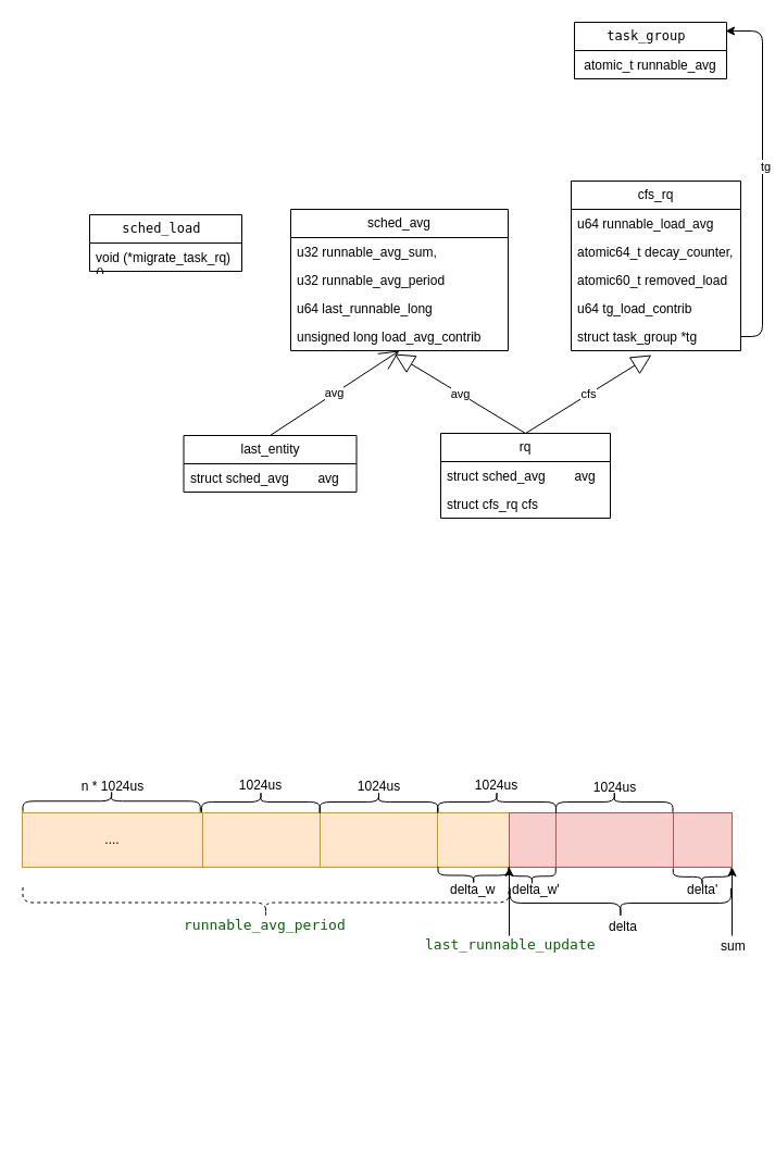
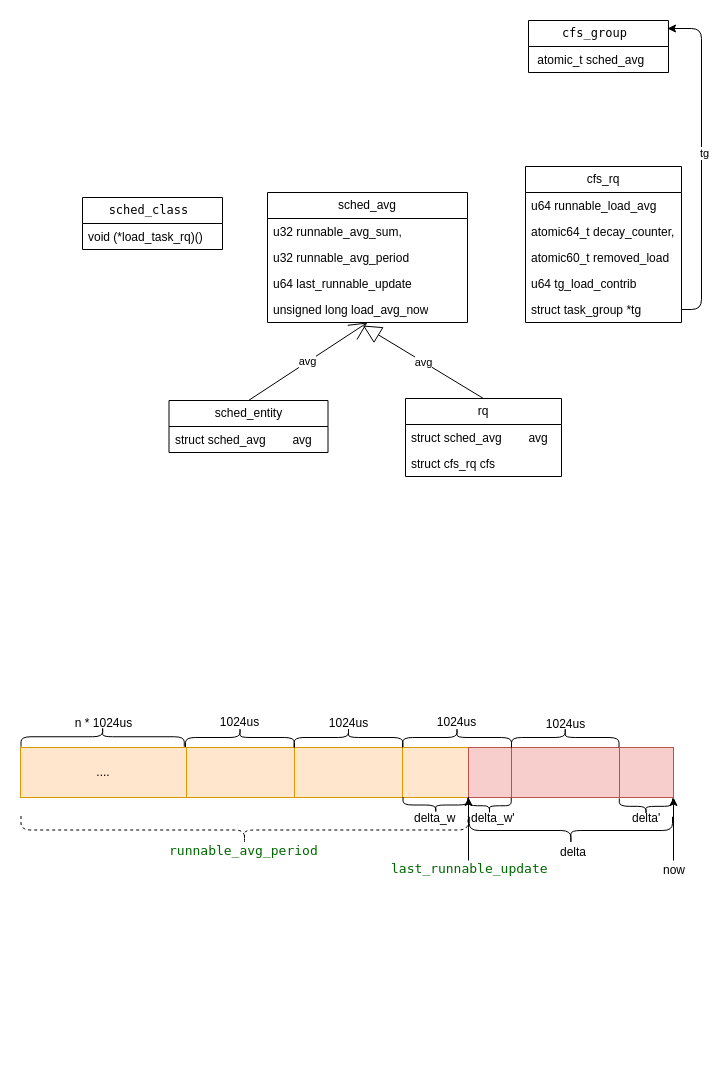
  <mxCell id="0" />
  <mxCell id="1" parent="0" />
  <mxCell id="2" value="sched_avg" style="swimlane;fontStyle=0;childLayout=stackLayout;horizontal=1;startSize=26;fillColor=none;horizontalStack=0;resizeParent=1;resizeParentMax=0;resizeLast=0;collapsible=1;marginBottom=0;whiteSpace=wrap;html=1;" parent="1" vertex="1"><mxGeometry x="267" y="192" width="200" height="130" as="geometry" /></mxCell>
  <mxCell id="3" value="u32 runnable_avg_sum, " style="text;strokeColor=none;fillColor=none;align=left;verticalAlign=top;spacingLeft=4;spacingRight=4;overflow=hidden;rotatable=0;points=[[0,0.5],[1,0.5]];portConstraint=eastwest;whiteSpace=wrap;html=1;" parent="2" vertex="1"><mxGeometry y="26" width="200" height="26" as="geometry" /></mxCell>
  <mxCell id="4" value="u32 runnable_avg_period" style="text;strokeColor=none;fillColor=none;align=left;verticalAlign=top;spacingLeft=4;spacingRight=4;overflow=hidden;rotatable=0;points=[[0,0.5],[1,0.5]];portConstraint=eastwest;whiteSpace=wrap;html=1;" parent="2" vertex="1"><mxGeometry y="52" width="200" height="26" as="geometry" /></mxCell>
- <mxCell id="5" value="u64 last_runnable_long" style="text;strokeColor=none;fillColor=none;align=left;verticalAlign=top;spacingLeft=4;spacingRight=4;overflow=hidden;rotatable=0;points=[[0,0.5],[1,0.5]];portConstraint=eastwest;whiteSpace=wrap;html=1;" parent="2" vertex="1"><mxGeometry y="78" width="200" height="26" as="geometry" /></mxCell>
- <mxCell id="6" value="unsigned long load_avg_contrib" style="text;strokeColor=none;fillColor=none;align=left;verticalAlign=top;spacingLeft=4;spacingRight=4;overflow=hidden;rotatable=0;points=[[0,0.5],[1,0.5]];portConstraint=eastwest;whiteSpace=wrap;html=1;" parent="2" vertex="1"><mxGeometry y="104" width="200" height="26" as="geometry" /></mxCell>
- <mxCell id="7" value="last_entity" style="swimlane;fontStyle=0;childLayout=stackLayout;horizontal=1;startSize=26;fillColor=none;horizontalStack=0;resizeParent=1;resizeParentMax=0;resizeLast=0;collapsible=1;marginBottom=0;whiteSpace=wrap;html=1;" parent="1" vertex="1"><mxGeometry x="168.5" y="400" width="159" height="52" as="geometry" /></mxCell>
+ <mxCell id="5" value="u64 last_runnable_update" style="text;strokeColor=none;fillColor=none;align=left;verticalAlign=top;spacingLeft=4;spacingRight=4;overflow=hidden;rotatable=0;points=[[0,0.5],[1,0.5]];portConstraint=eastwest;whiteSpace=wrap;html=1;" parent="2" vertex="1"><mxGeometry y="78" width="200" height="26" as="geometry" /></mxCell>
+ <mxCell id="6" value="unsigned long load_avg_now" style="text;strokeColor=none;fillColor=none;align=left;verticalAlign=top;spacingLeft=4;spacingRight=4;overflow=hidden;rotatable=0;points=[[0,0.5],[1,0.5]];portConstraint=eastwest;whiteSpace=wrap;html=1;" parent="2" vertex="1"><mxGeometry y="104" width="200" height="26" as="geometry" /></mxCell>
+ <mxCell id="7" value="sched_entity" style="swimlane;fontStyle=0;childLayout=stackLayout;horizontal=1;startSize=26;fillColor=none;horizontalStack=0;resizeParent=1;resizeParentMax=0;resizeLast=0;collapsible=1;marginBottom=0;whiteSpace=wrap;html=1;" parent="1" vertex="1"><mxGeometry x="168.5" y="400" width="159" height="52" as="geometry" /></mxCell>
  <mxCell id="8" value="struct sched_avg&amp;nbsp;&amp;nbsp;&amp;nbsp;&amp;nbsp;&amp;nbsp;&amp;nbsp;&amp;nbsp; avg" style="text;strokeColor=none;fillColor=none;align=left;verticalAlign=top;spacingLeft=4;spacingRight=4;overflow=hidden;rotatable=0;points=[[0,0.5],[1,0.5]];portConstraint=eastwest;whiteSpace=wrap;html=1;" parent="7" vertex="1"><mxGeometry y="26" width="159" height="26" as="geometry" /></mxCell>
  <mxCell id="9" value="avg" style="endArrow=open;endSize=16;endFill=0;html=1;rounded=0;exitX=0.5;exitY=0;exitDx=0;exitDy=0;entryX=0.5;entryY=1;entryDx=0;entryDy=0;" parent="1" source="7" target="2" edge="1"><mxGeometry width="160" relative="1" as="geometry"><mxPoint x="453" y="353" as="sourcePoint" /><mxPoint x="613" y="353" as="targetPoint" /></mxGeometry></mxCell>
  <mxCell id="10" value="rq" style="swimlane;fontStyle=0;childLayout=stackLayout;horizontal=1;startSize=26;fillColor=none;horizontalStack=0;resizeParent=1;resizeParentMax=0;resizeLast=0;collapsible=1;marginBottom=0;whiteSpace=wrap;html=1;" parent="1" vertex="1"><mxGeometry x="405" y="398" width="156" height="78" as="geometry" /></mxCell>
  <mxCell id="11" value="struct sched_avg&amp;nbsp;&amp;nbsp;&amp;nbsp;&amp;nbsp;&amp;nbsp;&amp;nbsp;&amp;nbsp; avg" style="text;strokeColor=none;fillColor=none;align=left;verticalAlign=top;spacingLeft=4;spacingRight=4;overflow=hidden;rotatable=0;points=[[0,0.5],[1,0.5]];portConstraint=eastwest;whiteSpace=wrap;html=1;" parent="10" vertex="1"><mxGeometry y="26" width="156" height="26" as="geometry" /></mxCell>
  <mxCell id="12" value="struct cfs_rq cfs" style="text;strokeColor=none;fillColor=none;align=left;verticalAlign=top;spacingLeft=4;spacingRight=4;overflow=hidden;rotatable=0;points=[[0,0.5],[1,0.5]];portConstraint=eastwest;whiteSpace=wrap;html=1;" vertex="1" parent="10"><mxGeometry y="52" width="156" height="26" as="geometry" /></mxCell>
  <mxCell id="13" value="" style="rounded=0;whiteSpace=wrap;html=1;fillColor=#ffe6cc;strokeColor=#d79b00;" parent="1" vertex="1"><mxGeometry x="186" y="747" width="108" height="50" as="geometry" /></mxCell>
  <mxCell id="14" value="avg" style="endArrow=block;endSize=16;endFill=0;html=1;rounded=0;exitX=0.5;exitY=0;exitDx=0;exitDy=0;entryX=0.477;entryY=1.115;entryDx=0;entryDy=0;entryPerimeter=0;" parent="1" source="10" target="6" edge="1"><mxGeometry width="160" relative="1" as="geometry"><mxPoint x="592" y="303" as="sourcePoint" /><mxPoint x="365" y="295" as="targetPoint" /></mxGeometry></mxCell>
  <mxCell id="15" value="" style="rounded=0;whiteSpace=wrap;html=1;fillColor=#ffe6cc;strokeColor=#d79b00;" parent="1" vertex="1"><mxGeometry x="294" y="747" width="108" height="50" as="geometry" /></mxCell>
  <mxCell id="16" value="cfs_rq" style="swimlane;fontStyle=0;childLayout=stackLayout;horizontal=1;startSize=26;fillColor=none;horizontalStack=0;resizeParent=1;resizeParentMax=0;resizeLast=0;collapsible=1;marginBottom=0;whiteSpace=wrap;html=1;" parent="1" vertex="1"><mxGeometry x="525" y="166" width="156" height="156" as="geometry" /></mxCell>
  <mxCell id="17" value="u64 runnable_load_avg" style="text;strokeColor=none;fillColor=none;align=left;verticalAlign=top;spacingLeft=4;spacingRight=4;overflow=hidden;rotatable=0;points=[[0,0.5],[1,0.5]];portConstraint=eastwest;whiteSpace=wrap;html=1;" parent="16" vertex="1"><mxGeometry y="26" width="156" height="26" as="geometry" /></mxCell>
  <mxCell id="18" value="atomic64_t decay_counter, " style="text;strokeColor=none;fillColor=none;align=left;verticalAlign=top;spacingLeft=4;spacingRight=4;overflow=hidden;rotatable=0;points=[[0,0.5],[1,0.5]];portConstraint=eastwest;whiteSpace=wrap;html=1;" parent="16" vertex="1"><mxGeometry y="52" width="156" height="26" as="geometry" /></mxCell>
  <mxCell id="19" value="atomic60_t removed_load" style="text;strokeColor=none;fillColor=none;align=left;verticalAlign=top;spacingLeft=4;spacingRight=4;overflow=hidden;rotatable=0;points=[[0,0.5],[1,0.5]];portConstraint=eastwest;whiteSpace=wrap;html=1;" parent="16" vertex="1"><mxGeometry y="78" width="156" height="26" as="geometry" /></mxCell>
  <mxCell id="20" value="u64 tg_load_contrib" style="text;strokeColor=none;fillColor=none;align=left;verticalAlign=top;spacingLeft=4;spacingRight=4;overflow=hidden;rotatable=0;points=[[0,0.5],[1,0.5]];portConstraint=eastwest;whiteSpace=wrap;html=1;" parent="16" vertex="1"><mxGeometry y="104" width="156" height="26" as="geometry" /></mxCell>
  <mxCell id="21" value="struct task_group *tg" style="text;strokeColor=none;fillColor=none;align=left;verticalAlign=top;spacingLeft=4;spacingRight=4;overflow=hidden;rotatable=0;points=[[0,0.5],[1,0.5]];portConstraint=eastwest;whiteSpace=wrap;html=1;" parent="16" vertex="1"><mxGeometry y="130" width="156" height="26" as="geometry" /></mxCell>
  <mxCell id="22" value="" style="shape=curlyBracket;whiteSpace=wrap;html=1;rounded=1;flipH=1;labelPosition=right;verticalLabelPosition=middle;align=left;verticalAlign=middle;rotation=-90;" parent="1" vertex="1"><mxGeometry x="229.5" y="682.5" width="20" height="109" as="geometry" /></mxCell>
  <mxCell id="23" value="" style="shape=curlyBracket;whiteSpace=wrap;html=1;rounded=1;flipH=1;labelPosition=right;verticalLabelPosition=middle;align=left;verticalAlign=middle;rotation=-90;" parent="1" vertex="1"><mxGeometry x="338" y="682.5" width="20" height="109" as="geometry" /></mxCell>
  <mxCell id="24" value="1024us" style="text;html=1;align=center;verticalAlign=middle;resizable=0;points=[];autosize=1;strokeColor=none;fillColor=none;" parent="1" vertex="1"><mxGeometry x="210" y="709" width="57" height="26" as="geometry" /></mxCell>
  <mxCell id="25" value="1024us" style="text;html=1;align=center;verticalAlign=middle;resizable=0;points=[];autosize=1;strokeColor=none;fillColor=none;" parent="1" vertex="1"><mxGeometry x="319.5" y="710" width="57" height="26" as="geometry" /></mxCell>
  <mxCell id="26" value="" style="rounded=0;whiteSpace=wrap;html=1;fillColor=#ffe6cc;strokeColor=#d79b00;" parent="1" vertex="1"><mxGeometry x="402" y="747" width="66" height="50" as="geometry" /></mxCell>
  <mxCell id="27" value="" style="rounded=0;whiteSpace=wrap;html=1;fillColor=#f8cecc;strokeColor=#b85450;" parent="1" vertex="1"><mxGeometry x="511" y="747" width="108" height="50" as="geometry" /></mxCell>
  <mxCell id="28" value="" style="rounded=0;whiteSpace=wrap;html=1;fillColor=#f8cecc;strokeColor=#b85450;" parent="1" vertex="1"><mxGeometry x="468" y="747" width="43" height="50" as="geometry" /></mxCell>
  <mxCell id="29" value="" style="shape=curlyBracket;whiteSpace=wrap;html=1;rounded=1;flipH=1;labelPosition=right;verticalLabelPosition=middle;align=left;verticalAlign=middle;rotation=-90;" parent="1" vertex="1"><mxGeometry x="446.5" y="682.5" width="20" height="109" as="geometry" /></mxCell>
  <mxCell id="30" value="1024us" style="text;html=1;align=center;verticalAlign=middle;resizable=0;points=[];autosize=1;strokeColor=none;fillColor=none;" parent="1" vertex="1"><mxGeometry x="427" y="709" width="57" height="26" as="geometry" /></mxCell>
  <mxCell id="31" value="" style="shape=curlyBracket;whiteSpace=wrap;html=1;rounded=1;flipH=1;labelPosition=right;verticalLabelPosition=middle;align=left;verticalAlign=middle;rotation=-90;" parent="1" vertex="1"><mxGeometry x="554.75" y="683.25" width="20" height="107.5" as="geometry" /></mxCell>
  <mxCell id="32" value="1024us" style="text;html=1;align=center;verticalAlign=middle;resizable=0;points=[];autosize=1;strokeColor=none;fillColor=none;" parent="1" vertex="1"><mxGeometry x="536" y="711" width="57" height="26" as="geometry" /></mxCell>
  <mxCell id="33" value="" style="rounded=0;whiteSpace=wrap;html=1;fillColor=#f8cecc;strokeColor=#b85450;" parent="1" vertex="1"><mxGeometry x="619" y="747" width="54" height="50" as="geometry" /></mxCell>
  <mxCell id="34" value="" style="endArrow=classic;html=1;rounded=0;entryX=1;entryY=1;entryDx=0;entryDy=0;" parent="1" target="26" edge="1"><mxGeometry width="50" height="50" relative="1" as="geometry"><mxPoint x="468" y="860" as="sourcePoint" /><mxPoint x="539" y="896" as="targetPoint" /></mxGeometry></mxCell>
  <mxCell id="35" value="&lt;pre id=&quot;b&quot; style=&quot;font-size: 13px; font-family: monospace; background: rgb(255, 255, 255); color: rgb(0, 0, 51); white-space: pre-wrap; font-style: normal; font-variant-ligatures: normal; font-variant-caps: normal; font-weight: 400; letter-spacing: normal; orphans: 2; text-align: start; text-indent: 0px; text-transform: none; widows: 2; word-spacing: 0px; -webkit-text-stroke-width: 0px; text-decoration-thickness: initial; text-decoration-style: initial; text-decoration-color: initial;&quot;&gt;&lt;span class=&quot;add&quot; style=&quot;font-size: 13px; font-family: monospace; background: rgb(255, 255, 255); color: rgb(0, 102, 0);&quot;&gt;last_runnable_update&lt;/span&gt;&lt;/pre&gt;" style="text;whiteSpace=wrap;html=1;" parent="1" vertex="1"><mxGeometry x="389" y="841" width="156.67" height="41" as="geometry" /></mxCell>
  <mxCell id="36" value="" style="endArrow=classic;html=1;rounded=0;entryX=1;entryY=1;entryDx=0;entryDy=0;" parent="1" edge="1"><mxGeometry width="50" height="50" relative="1" as="geometry"><mxPoint x="673" y="860" as="sourcePoint" /><mxPoint x="673" y="797" as="targetPoint" /></mxGeometry></mxCell>
- <mxCell id="37" value="sum" style="text;whiteSpace=wrap;html=1;" parent="1" vertex="1"><mxGeometry x="661" y="856" width="30" height="23" as="geometry" /></mxCell>
+ <mxCell id="37" value="now" style="text;whiteSpace=wrap;html=1;" parent="1" vertex="1"><mxGeometry x="661" y="856" width="30" height="23" as="geometry" /></mxCell>
  <mxCell id="38" value="" style="shape=curlyBracket;whiteSpace=wrap;html=1;rounded=1;labelPosition=left;verticalLabelPosition=middle;align=right;verticalAlign=middle;rotation=-90;" parent="1" vertex="1"><mxGeometry x="556.63" y="728.38" width="27.5" height="203.25" as="geometry" /></mxCell>
  <mxCell id="39" value="delta" style="text;whiteSpace=wrap;html=1;" parent="1" vertex="1"><mxGeometry x="558" y="838" width="30" height="23" as="geometry" /></mxCell>
  <mxCell id="40" value="" style="shape=curlyBracket;whiteSpace=wrap;html=1;rounded=1;labelPosition=left;verticalLabelPosition=middle;align=right;verticalAlign=middle;rotation=-90;dashed=1;" parent="1" vertex="1"><mxGeometry x="230" y="606" width="28" height="447" as="geometry" /></mxCell>
  <mxCell id="41" value="&lt;pre style=&quot;font-size: 13px; font-family: monospace; background: rgb(255, 255, 255); color: rgb(0, 0, 51); white-space: pre-wrap; font-style: normal; font-variant-ligatures: normal; font-variant-caps: normal; font-weight: 400; letter-spacing: normal; orphans: 2; text-align: start; text-indent: 0px; text-transform: none; widows: 2; word-spacing: 0px; -webkit-text-stroke-width: 0px; text-decoration-thickness: initial; text-decoration-style: initial; text-decoration-color: initial;&quot; id=&quot;b&quot;&gt;&lt;span style=&quot;font-size: 13px; font-family: monospace; background: rgb(255, 255, 255); color: rgb(0, 102, 0);&quot; class=&quot;add&quot;&gt;runnable_avg_period&lt;/span&gt;&lt;/pre&gt;" style="text;whiteSpace=wrap;html=1;" parent="1" vertex="1"><mxGeometry x="167" y="823" width="161" height="41" as="geometry" /></mxCell>
  <mxCell id="42" value="...." style="rounded=0;whiteSpace=wrap;html=1;fillColor=#ffe6cc;strokeColor=#d79b00;" parent="1" vertex="1"><mxGeometry x="20" y="747" width="166" height="50" as="geometry" /></mxCell>
  <mxCell id="43" value="" style="shape=curlyBracket;whiteSpace=wrap;html=1;rounded=1;labelPosition=left;verticalLabelPosition=middle;align=right;verticalAlign=middle;rotation=-90;" parent="1" vertex="1"><mxGeometry x="427.25" y="771.75" width="16" height="65.5" as="geometry" /></mxCell>
  <mxCell id="44" value="delta_w" style="text;whiteSpace=wrap;html=1;" parent="1" vertex="1"><mxGeometry x="412.25" y="804" width="45.75" height="23" as="geometry" /></mxCell>
  <mxCell id="45" value="" style="shape=curlyBracket;whiteSpace=wrap;html=1;rounded=1;labelPosition=left;verticalLabelPosition=middle;align=right;verticalAlign=middle;rotation=-90;" parent="1" vertex="1"><mxGeometry x="481" y="783.5" width="16" height="43.5" as="geometry" /></mxCell>
  <mxCell id="46" value="delta_w'" style="text;whiteSpace=wrap;html=1;" parent="1" vertex="1"><mxGeometry x="469" y="804" width="45" height="23" as="geometry" /></mxCell>
  <mxCell id="47" value="" style="shape=curlyBracket;whiteSpace=wrap;html=1;rounded=1;flipH=1;labelPosition=right;verticalLabelPosition=middle;align=left;verticalAlign=middle;rotation=-90;" parent="1" vertex="1"><mxGeometry x="92.13" y="654.62" width="20" height="163.25" as="geometry" /></mxCell>
  <mxCell id="48" value="n * 1024us" style="text;html=1;align=center;verticalAlign=middle;resizable=0;points=[];autosize=1;strokeColor=none;fillColor=none;" parent="1" vertex="1"><mxGeometry x="65" y="710" width="75" height="26" as="geometry" /></mxCell>
  <mxCell id="49" value="" style="shape=curlyBracket;whiteSpace=wrap;html=1;rounded=1;labelPosition=left;verticalLabelPosition=middle;align=right;verticalAlign=middle;rotation=-90;" parent="1" vertex="1"><mxGeometry x="637.51" y="779.17" width="15.91" height="53.32" as="geometry" /></mxCell>
  <mxCell id="50" value="delta'" style="text;whiteSpace=wrap;html=1;" parent="1" vertex="1"><mxGeometry x="630.46" y="804" width="30" height="23" as="geometry" /></mxCell>
- <mxCell id="51" value="&lt;pre id=&quot;b&quot;&gt;&lt;span class=&quot;hunk&quot;&gt;sched_load &lt;/span&gt;&lt;/pre&gt;" style="swimlane;fontStyle=0;childLayout=stackLayout;horizontal=1;startSize=26;fillColor=none;horizontalStack=0;resizeParent=1;resizeParentMax=0;resizeLast=0;collapsible=1;marginBottom=0;whiteSpace=wrap;html=1;" parent="1" vertex="1"><mxGeometry x="82" y="197" width="140" height="52" as="geometry" /></mxCell>
- <mxCell id="52" value="void (*migrate_task_rq)()" style="text;strokeColor=none;fillColor=none;align=left;verticalAlign=top;spacingLeft=4;spacingRight=4;overflow=hidden;rotatable=0;points=[[0,0.5],[1,0.5]];portConstraint=eastwest;whiteSpace=wrap;html=1;" parent="51" vertex="1"><mxGeometry y="26" width="140" height="26" as="geometry" /></mxCell>
- <mxCell id="53" value="&lt;pre id=&quot;b&quot;&gt;&lt;span class=&quot;hunk&quot;&gt;task_group &lt;/span&gt;&lt;/pre&gt;" style="swimlane;fontStyle=0;childLayout=stackLayout;horizontal=1;startSize=26;fillColor=none;horizontalStack=0;resizeParent=1;resizeParentMax=0;resizeLast=0;collapsible=1;marginBottom=0;whiteSpace=wrap;html=1;" parent="1" vertex="1"><mxGeometry x="528" y="20" width="140" height="52" as="geometry" /></mxCell>
- <mxCell id="54" value="&amp;nbsp;atomic_t runnable_avg" style="text;strokeColor=none;fillColor=none;align=left;verticalAlign=top;spacingLeft=4;spacingRight=4;overflow=hidden;rotatable=0;points=[[0,0.5],[1,0.5]];portConstraint=eastwest;whiteSpace=wrap;html=1;" parent="53" vertex="1"><mxGeometry y="26" width="140" height="26" as="geometry" /></mxCell>
+ <mxCell id="51" value="&lt;pre id=&quot;b&quot;&gt;&lt;span class=&quot;hunk&quot;&gt;sched_class &lt;/span&gt;&lt;/pre&gt;" style="swimlane;fontStyle=0;childLayout=stackLayout;horizontal=1;startSize=26;fillColor=none;horizontalStack=0;resizeParent=1;resizeParentMax=0;resizeLast=0;collapsible=1;marginBottom=0;whiteSpace=wrap;html=1;" parent="1" vertex="1"><mxGeometry x="82" y="197" width="140" height="52" as="geometry" /></mxCell>
+ <mxCell id="52" value="void (*load_task_rq)()" style="text;strokeColor=none;fillColor=none;align=left;verticalAlign=top;spacingLeft=4;spacingRight=4;overflow=hidden;rotatable=0;points=[[0,0.5],[1,0.5]];portConstraint=eastwest;whiteSpace=wrap;html=1;" parent="51" vertex="1"><mxGeometry y="26" width="140" height="26" as="geometry" /></mxCell>
+ <mxCell id="53" value="&lt;pre id=&quot;b&quot;&gt;&lt;span class=&quot;hunk&quot;&gt;cfs_group &lt;/span&gt;&lt;/pre&gt;" style="swimlane;fontStyle=0;childLayout=stackLayout;horizontal=1;startSize=26;fillColor=none;horizontalStack=0;resizeParent=1;resizeParentMax=0;resizeLast=0;collapsible=1;marginBottom=0;whiteSpace=wrap;html=1;" parent="1" vertex="1"><mxGeometry x="528" y="20" width="140" height="52" as="geometry" /></mxCell>
+ <mxCell id="54" value="&amp;nbsp;atomic_t sched_avg" style="text;strokeColor=none;fillColor=none;align=left;verticalAlign=top;spacingLeft=4;spacingRight=4;overflow=hidden;rotatable=0;points=[[0,0.5],[1,0.5]];portConstraint=eastwest;whiteSpace=wrap;html=1;" parent="53" vertex="1"><mxGeometry y="26" width="140" height="26" as="geometry" /></mxCell>
  <mxCell id="55" style="edgeStyle=orthogonalEdgeStyle;rounded=1;orthogonalLoop=1;jettySize=auto;html=1;entryX=0.993;entryY=0.154;entryDx=0;entryDy=0;entryPerimeter=0;exitX=1;exitY=0.5;exitDx=0;exitDy=0;curved=0;" parent="1" source="21" target="53" edge="1"><mxGeometry relative="1" as="geometry" /></mxCell>
  <mxCell id="56" value="tg" style="edgeLabel;html=1;align=center;verticalAlign=middle;resizable=0;points=[];" parent="55" vertex="1" connectable="0"><mxGeometry x="0.058" y="-2" relative="1" as="geometry"><mxPoint as="offset" /></mxGeometry></mxCell>
- <mxCell id="57" value="cfs" style="endArrow=block;endSize=16;endFill=0;html=1;rounded=0;exitX=0.5;exitY=0;exitDx=0;exitDy=0;entryX=0.474;entryY=1.154;entryDx=0;entryDy=0;entryPerimeter=0;" edge="1" parent="1" source="10" target="21"><mxGeometry width="160" relative="1" as="geometry"><mxPoint x="630" y="399" as="sourcePoint" /><mxPoint x="790" y="399" as="targetPoint" /></mxGeometry></mxCell>
